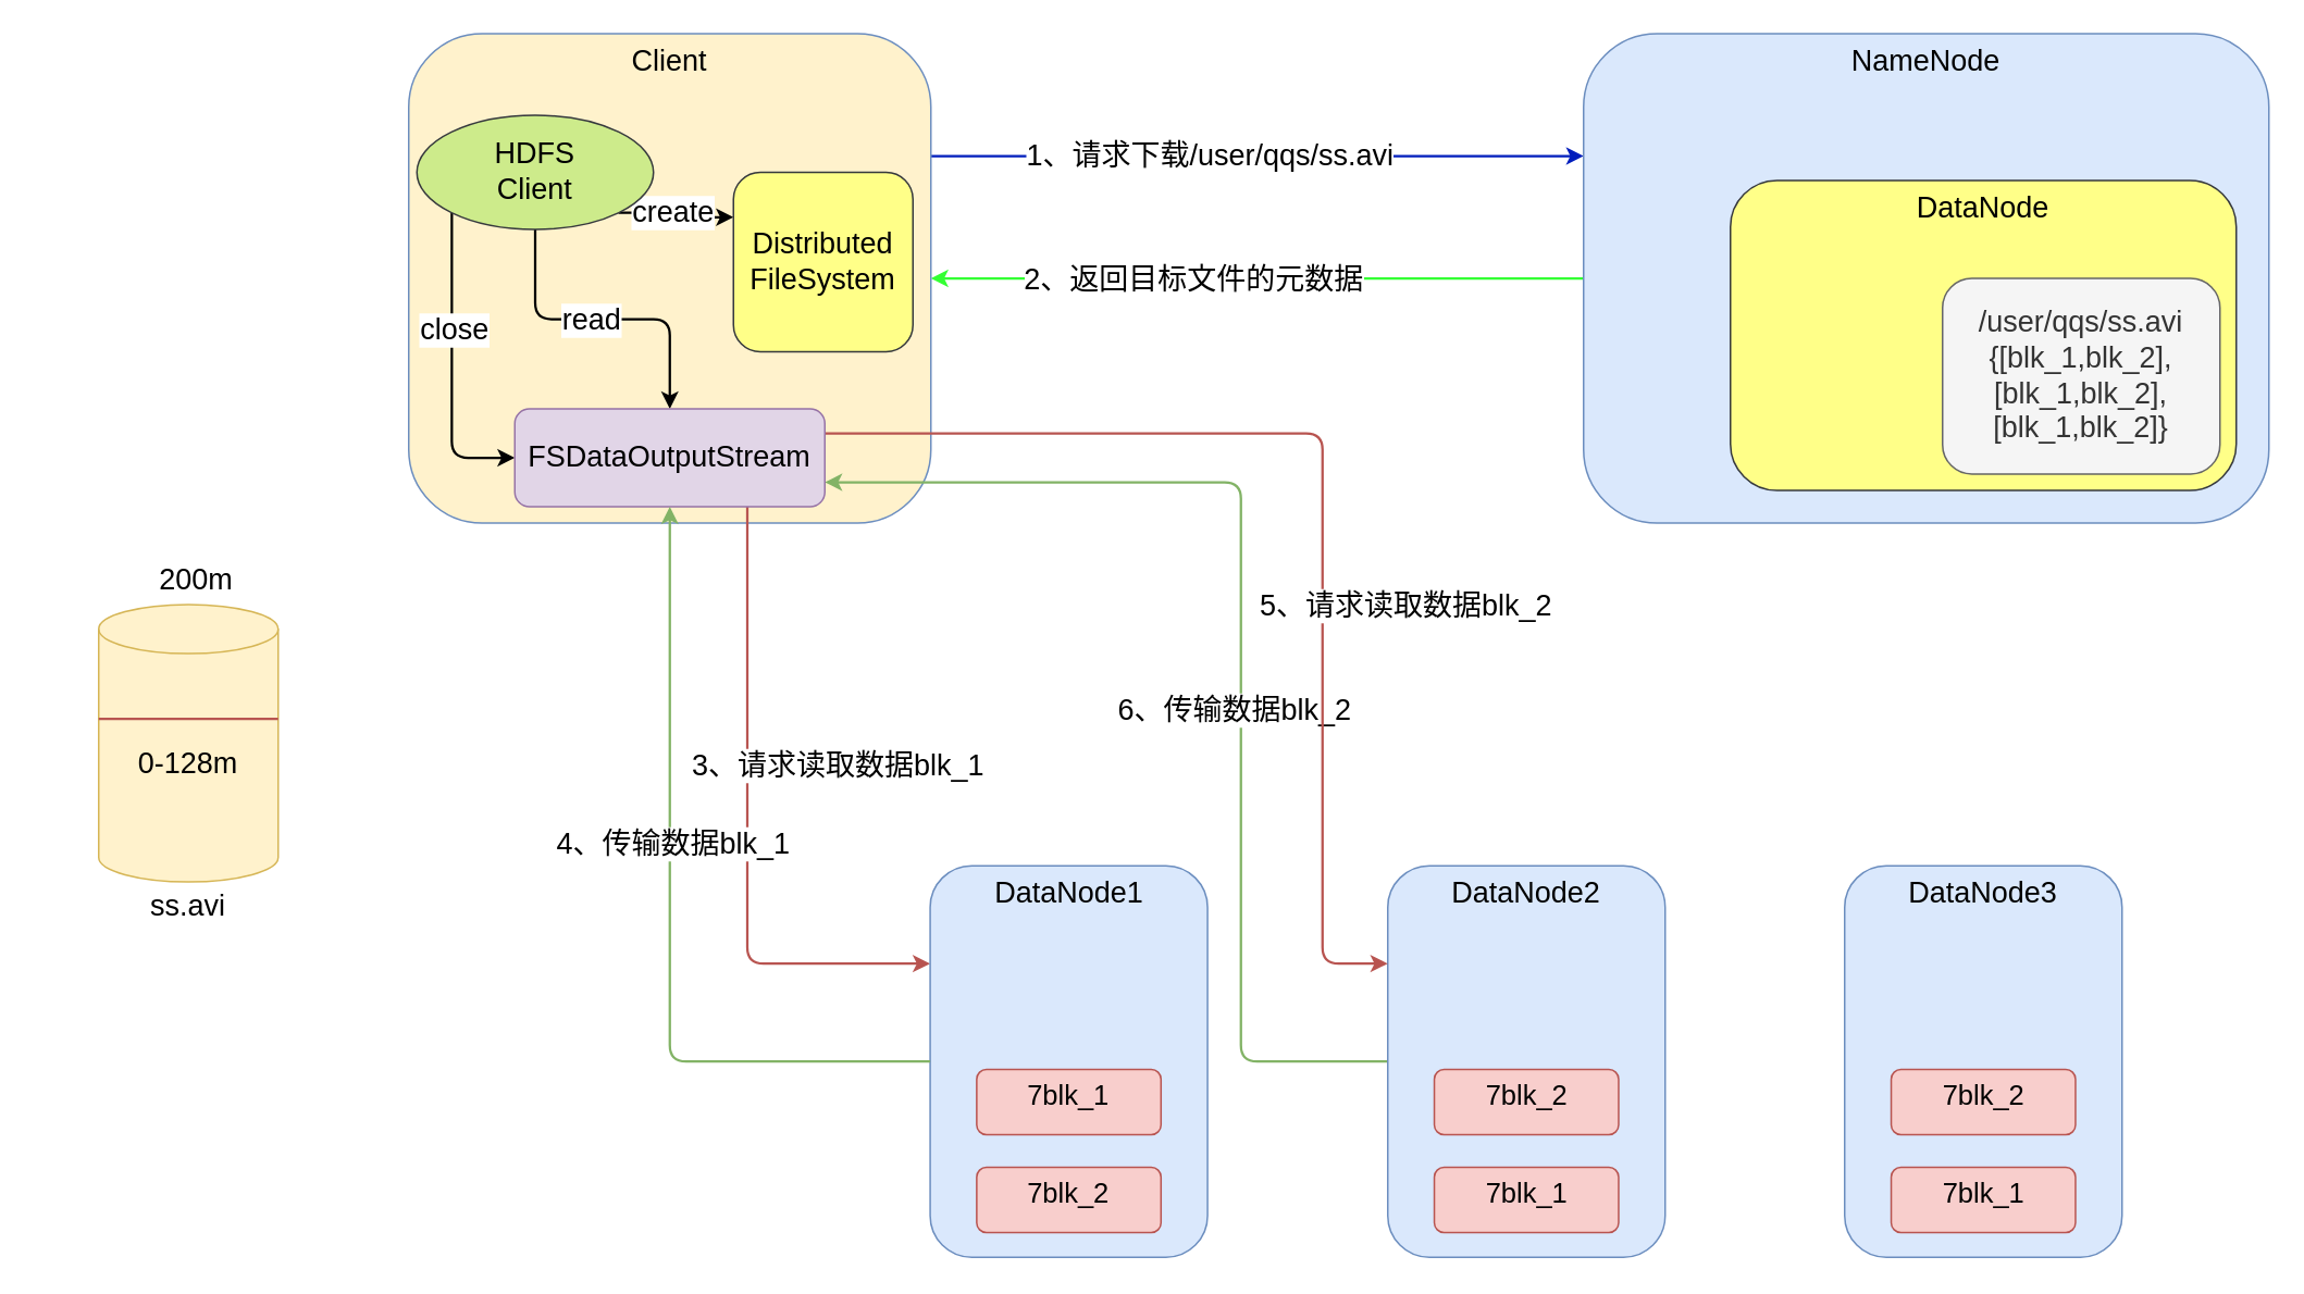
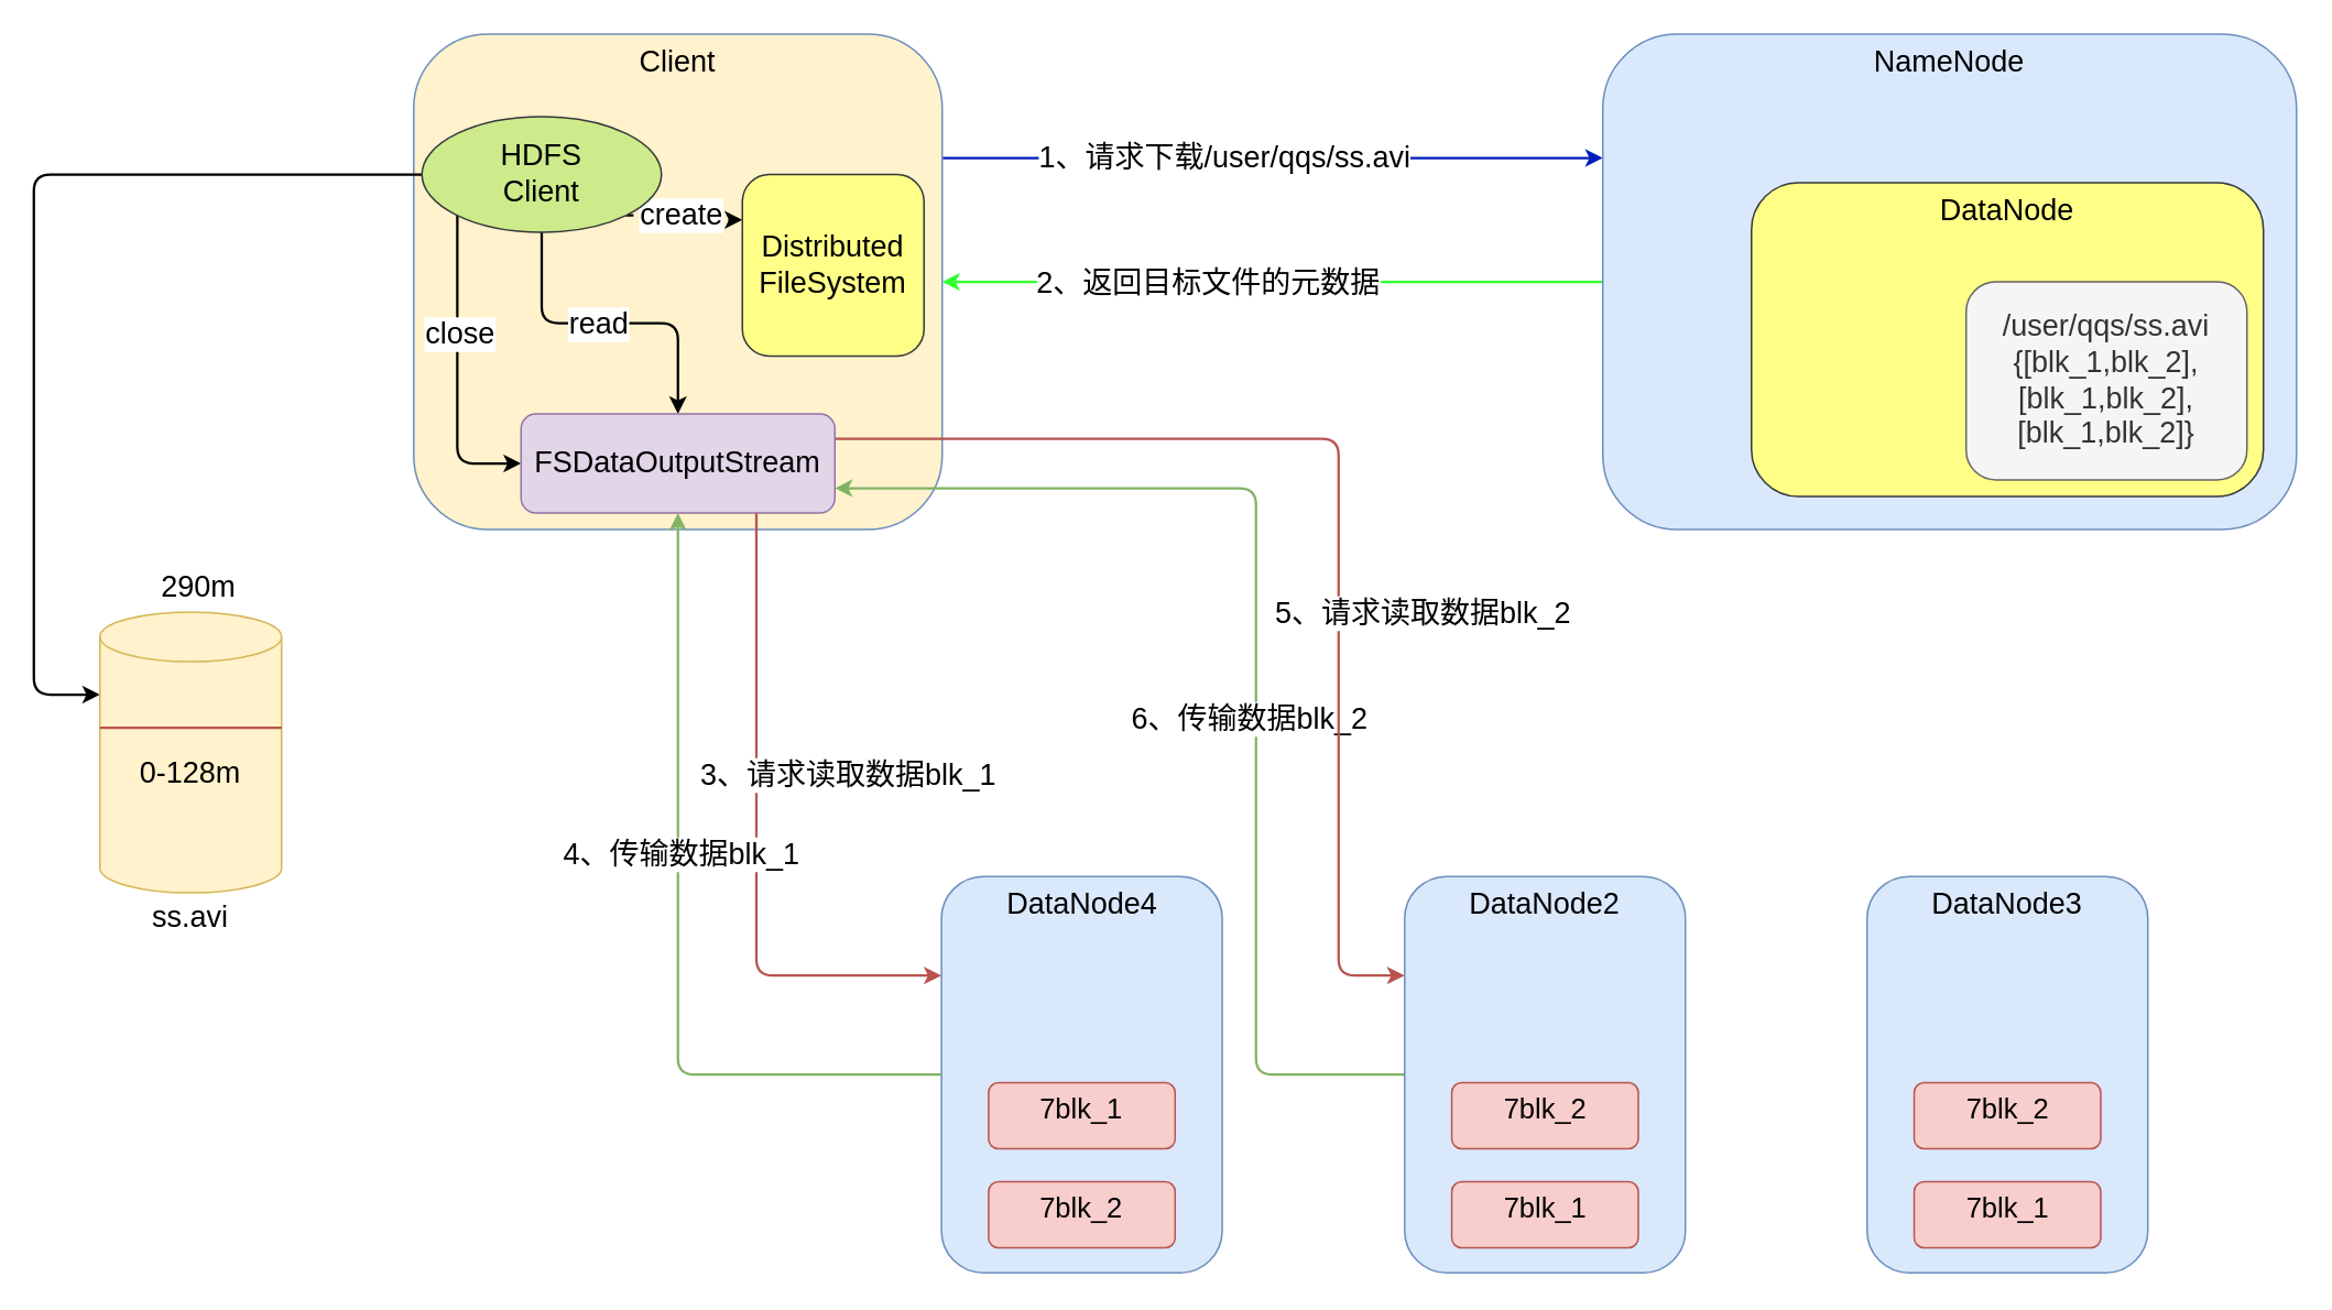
  <mxCell id="0" />
  <mxCell id="1" parent="0" />
  <mxCell id="2" style="edgeStyle=orthogonalEdgeStyle;rounded=0;orthogonalLoop=1;jettySize=auto;html=1;entryX=0;entryY=0.5;entryDx=0;entryDy=0;fontSize=18;startArrow=classic;startFill=1;endArrow=none;endFill=0;strokeColor=#33FF33;strokeWidth=1.5;" edge="1" parent="1" source="6" target="30"><mxGeometry relative="1" as="geometry" /></mxCell>
  <mxCell id="3" value="2、返回目标文件的元数据" style="edgeLabel;html=1;align=center;verticalAlign=middle;resizable=0;points=[];fontSize=18;" vertex="1" connectable="0" parent="2"><mxGeometry x="-0.305" y="-1" relative="1" as="geometry"><mxPoint x="21" y="-1" as="offset" /></mxGeometry></mxCell>
  <mxCell id="4" style="edgeStyle=orthogonalEdgeStyle;rounded=1;orthogonalLoop=1;jettySize=auto;html=1;exitX=1;exitY=0.25;exitDx=0;exitDy=0;entryX=0;entryY=0.25;entryDx=0;entryDy=0;fontSize=18;startArrow=none;startFill=0;endArrow=classic;endFill=1;strokeWidth=1.5;fillColor=#0050ef;strokeColor=#001DBC;" edge="1" parent="1" source="6" target="30"><mxGeometry relative="1" as="geometry" /></mxCell>
  <mxCell id="5" value="1、请求下载/user/qqs/ss.avi" style="edgeLabel;html=1;align=center;verticalAlign=middle;resizable=0;points=[];fontSize=18;" vertex="1" connectable="0" parent="4"><mxGeometry x="-0.148" y="-1" relative="1" as="geometry"><mxPoint y="-2" as="offset" /></mxGeometry></mxCell>
  <mxCell id="6" value="Client" style="rounded=1;whiteSpace=wrap;html=1;fillColor=#fff2cc;strokeColor=#6c8ebf;fontSize=18;align=center;verticalAlign=top;spacingLeft=0;spacingRight=0;" vertex="1" parent="1"><mxGeometry x="250" y="20" width="320" height="300" as="geometry" /></mxCell>
  <mxCell id="7" style="edgeStyle=orthogonalEdgeStyle;rounded=1;orthogonalLoop=1;jettySize=auto;html=1;exitX=0;exitY=0.25;exitDx=0;exitDy=0;entryX=0.75;entryY=1;entryDx=0;entryDy=0;strokeColor=#b85450;strokeWidth=1.5;fontSize=18;fontColor=none;startArrow=classic;startFill=1;endArrow=none;endFill=0;fillColor=#f8cecc;" edge="1" parent="1" source="9" target="28"><mxGeometry relative="1" as="geometry" /></mxCell>
  <mxCell id="8" value="3、请求读取数据blk_1" style="edgeLabel;html=1;align=center;verticalAlign=middle;resizable=0;points=[];fontSize=18;fontColor=none;" vertex="1" connectable="0" parent="7"><mxGeometry x="-0.04" y="-1" relative="1" as="geometry"><mxPoint x="54" y="-46" as="offset" /></mxGeometry></mxCell>
- <mxCell id="9" value="DataNode1" style="rounded=1;whiteSpace=wrap;html=1;fillColor=#dae8fc;strokeColor=#6c8ebf;fontSize=18;align=center;verticalAlign=top;spacingLeft=0;spacingRight=0;" vertex="1" parent="1"><mxGeometry x="569.55" y="530.11" width="170" height="240" as="geometry" /></mxCell>
+ <mxCell id="9" value="DataNode4" style="rounded=1;whiteSpace=wrap;html=1;fillColor=#dae8fc;strokeColor=#6c8ebf;fontSize=18;align=center;verticalAlign=top;spacingLeft=0;spacingRight=0;" vertex="1" parent="1"><mxGeometry x="569.55" y="530.11" width="170" height="240" as="geometry" /></mxCell>
  <mxCell id="10" style="edgeStyle=orthogonalEdgeStyle;rounded=1;orthogonalLoop=1;jettySize=auto;html=1;exitX=0;exitY=0.5;exitDx=0;exitDy=0;strokeColor=#82B366;strokeWidth=1.5;fontSize=18;startArrow=none;startFill=0;endArrow=classic;endFill=1;entryX=1;entryY=0.75;entryDx=0;entryDy=0;" edge="1" parent="1" source="12" target="28"><mxGeometry relative="1" as="geometry"><mxPoint x="730" y="330" as="targetPoint" /><Array as="points"><mxPoint x="760" y="650" /><mxPoint x="760" y="295" /></Array></mxGeometry></mxCell>
  <mxCell id="11" value="6、传输数据blk_2" style="edgeLabel;html=1;align=center;verticalAlign=middle;resizable=0;points=[];fontSize=18;" vertex="1" connectable="0" parent="10"><mxGeometry x="-0.122" y="5" relative="1" as="geometry"><mxPoint y="1" as="offset" /></mxGeometry></mxCell>
  <mxCell id="12" value="DataNode2" style="rounded=1;whiteSpace=wrap;html=1;fillColor=#dae8fc;strokeColor=#6c8ebf;fontSize=18;align=center;verticalAlign=top;spacingLeft=0;spacingRight=0;" vertex="1" parent="1"><mxGeometry x="850" y="530.11" width="170" height="240" as="geometry" /></mxCell>
  <mxCell id="13" value="DataNode3" style="rounded=1;whiteSpace=wrap;html=1;fillColor=#dae8fc;strokeColor=#6c8ebf;fontSize=18;align=center;verticalAlign=top;spacingLeft=0;spacingRight=0;" vertex="1" parent="1"><mxGeometry x="1130" y="530.11" width="170" height="240" as="geometry" /></mxCell>
+ <mxCell id="14" style="edgeStyle=orthogonalEdgeStyle;rounded=1;orthogonalLoop=1;jettySize=auto;html=1;exitX=0;exitY=0;exitDx=0;exitDy=50;exitPerimeter=0;entryX=0;entryY=0.5;entryDx=0;entryDy=0;strokeWidth=1.5;fontSize=18;endArrow=none;endFill=0;startArrow=classic;startFill=1;" edge="1" parent="1" source="15" target="24"><mxGeometry relative="1" as="geometry"><Array as="points"><mxPoint x="20" y="420" /><mxPoint x="20" y="105" /></Array></mxGeometry></mxCell>
  <mxCell id="15" value="0-128m" style="shape=cylinder3;whiteSpace=wrap;html=1;boundedLbl=1;backgroundOutline=1;size=15;fillColor=#fff2cc;strokeColor=#d6b656;fontSize=18;" vertex="1" parent="1"><mxGeometry x="60" y="370" width="110" height="170" as="geometry" /></mxCell>
  <mxCell id="16" value="" style="endArrow=none;html=1;rounded=0;fontSize=18;exitX=0;exitY=0;exitDx=0;exitDy=70;exitPerimeter=0;entryX=1;entryY=0;entryDx=0;entryDy=70;entryPerimeter=0;fillColor=#f8cecc;strokeColor=#b85450;strokeWidth=1.5;" edge="1" parent="1" source="15" target="15"><mxGeometry width="50" height="50" relative="1" as="geometry"><mxPoint x="310" y="440" as="sourcePoint" /><mxPoint x="360" y="390" as="targetPoint" /></mxGeometry></mxCell>
- <mxCell id="17" value="200m" style="text;html=1;strokeColor=none;fillColor=none;align=center;verticalAlign=middle;whiteSpace=wrap;rounded=0;fontSize=18;" vertex="1" parent="1"><mxGeometry x="90" y="340" width="60" height="30" as="geometry" /></mxCell>
- <mxCell id="18" style="edgeStyle=orthogonalEdgeStyle;rounded=1;orthogonalLoop=1;jettySize=auto;html=1;exitX=1;exitY=1;exitDx=0;exitDy=0;entryX=0;entryY=0.25;entryDx=0;entryDy=0;strokeWidth=1.5;fontSize=18;" edge="1" parent="1" source="24" target="25"><mxGeometry relative="1" as="geometry" /></mxCell>
+ <mxCell id="17" value="290m" style="text;html=1;strokeColor=none;fillColor=none;align=center;verticalAlign=middle;whiteSpace=wrap;rounded=0;fontSize=18;" vertex="1" parent="1"><mxGeometry x="90" y="340" width="60" height="30" as="geometry" /></mxCell>
+ <mxCell id="18" style="edgeStyle=orthogonalEdgeStyle;rounded=1;orthogonalLoop=1;jettySize=auto;html=1;exitX=1;exitY=1;exitDx=0;exitDy=0;entryX=0;entryY=0.25;entryDx=0;entryDy=0;strokeWidth=1.5;fontSize=18;dashed=1;" edge="1" parent="1" source="24" target="25"><mxGeometry relative="1" as="geometry" /></mxCell>
  <mxCell id="19" value="create" style="edgeLabel;html=1;align=center;verticalAlign=middle;resizable=0;points=[];fontSize=18;" vertex="1" connectable="0" parent="18"><mxGeometry x="-0.089" relative="1" as="geometry"><mxPoint as="offset" /></mxGeometry></mxCell>
  <mxCell id="20" style="edgeStyle=orthogonalEdgeStyle;rounded=1;orthogonalLoop=1;jettySize=auto;html=1;exitX=0.5;exitY=1;exitDx=0;exitDy=0;entryX=0.5;entryY=0;entryDx=0;entryDy=0;strokeWidth=1.5;fontSize=18;" edge="1" parent="1" source="24" target="28"><mxGeometry relative="1" as="geometry" /></mxCell>
  <mxCell id="21" value="read" style="edgeLabel;html=1;align=center;verticalAlign=middle;resizable=0;points=[];fontSize=18;" vertex="1" connectable="0" parent="20"><mxGeometry x="-0.084" relative="1" as="geometry"><mxPoint x="1" as="offset" /></mxGeometry></mxCell>
  <mxCell id="22" style="edgeStyle=orthogonalEdgeStyle;rounded=1;orthogonalLoop=1;jettySize=auto;html=1;exitX=0;exitY=1;exitDx=0;exitDy=0;entryX=0;entryY=0.5;entryDx=0;entryDy=0;strokeWidth=1.5;fontSize=18;" edge="1" parent="1" source="24" target="28"><mxGeometry relative="1" as="geometry"><Array as="points"><mxPoint x="276" y="280" /></Array></mxGeometry></mxCell>
  <mxCell id="23" value="close" style="edgeLabel;align=center;verticalAlign=middle;resizable=0;points=[];fontSize=18;html=1;labelBorderColor=none;" vertex="1" connectable="0" parent="22"><mxGeometry x="-0.429" y="1" relative="1" as="geometry"><mxPoint y="18" as="offset" /></mxGeometry></mxCell>
  <mxCell id="24" value="HDFS&lt;br&gt;Client" style="ellipse;whiteSpace=wrap;html=1;fontSize=18;container=0;fillColor=#cdeb8b;strokeColor=#36393d;" vertex="1" parent="1"><mxGeometry x="255" y="70" width="145" height="70" as="geometry" /></mxCell>
  <mxCell id="25" value="Distributed&lt;br style=&quot;font-size: 18px;&quot;&gt;&lt;div style=&quot;font-size: 18px;&quot;&gt;&lt;span style=&quot;background-color: initial; font-size: 18px;&quot;&gt;FileSystem&lt;/span&gt;&lt;/div&gt;" style="rounded=1;whiteSpace=wrap;html=1;fillColor=#ffff88;strokeColor=#36393d;fontSize=18;align=center;verticalAlign=middle;" vertex="1" parent="1"><mxGeometry x="449" y="105" width="110" height="110" as="geometry" /></mxCell>
  <mxCell id="26" style="edgeStyle=orthogonalEdgeStyle;rounded=1;orthogonalLoop=1;jettySize=auto;html=1;exitX=1;exitY=0.25;exitDx=0;exitDy=0;entryX=0;entryY=0.25;entryDx=0;entryDy=0;strokeColor=#B85450;strokeWidth=1.5;fontSize=18;startArrow=none;startFill=0;endArrow=classic;endFill=1;" edge="1" parent="1" source="28" target="12"><mxGeometry relative="1" as="geometry"><Array as="points"><mxPoint x="810" y="265" /><mxPoint x="810" y="590" /></Array></mxGeometry></mxCell>
  <mxCell id="27" value="5、请求读取数据blk_2" style="edgeLabel;html=1;align=center;verticalAlign=middle;resizable=0;points=[];fontSize=18;" vertex="1" connectable="0" parent="26"><mxGeometry x="0.358" y="-4" relative="1" as="geometry"><mxPoint x="54" y="-45" as="offset" /></mxGeometry></mxCell>
  <mxCell id="28" value="FSDataOutputStream" style="rounded=1;whiteSpace=wrap;html=1;fillColor=#e1d5e7;strokeColor=#9673a6;fontSize=18;align=center;verticalAlign=middle;" vertex="1" parent="1"><mxGeometry x="315" y="250" width="190" height="60" as="geometry" /></mxCell>
  <mxCell id="29" value="ss.avi" style="text;html=1;strokeColor=none;fillColor=none;align=center;verticalAlign=middle;whiteSpace=wrap;rounded=0;fontSize=18;" vertex="1" parent="1"><mxGeometry x="85" y="540" width="60" height="30" as="geometry" /></mxCell>
  <mxCell id="30" value="NameNode" style="rounded=1;whiteSpace=wrap;html=1;fillColor=#dae8fc;strokeColor=#6c8ebf;fontSize=18;align=center;verticalAlign=top;spacingLeft=0;spacingRight=0;" vertex="1" parent="1"><mxGeometry x="970" y="20" width="420" height="300" as="geometry" /></mxCell>
  <mxCell id="31" value="DataNode" style="rounded=1;whiteSpace=wrap;html=1;fillColor=#ffff88;strokeColor=#36393d;fontSize=18;align=center;verticalAlign=top;" vertex="1" parent="1"><mxGeometry x="1060" y="110" width="310" height="190" as="geometry" /></mxCell>
  <mxCell id="32" value="7blk_1" style="rounded=1;whiteSpace=wrap;html=1;fillColor=#f8cecc;strokeColor=#b85450;fontSize=17;align=center;verticalAlign=top;" vertex="1" parent="1"><mxGeometry x="598.08" y="655" width="112.95" height="40" as="geometry" /></mxCell>
  <mxCell id="33" value="7blk_2" style="rounded=1;whiteSpace=wrap;html=1;fillColor=#f8cecc;strokeColor=#b85450;fontSize=17;align=center;verticalAlign=top;" vertex="1" parent="1"><mxGeometry x="598.08" y="715" width="112.95" height="40" as="geometry" /></mxCell>
  <mxCell id="34" value="7blk_2" style="rounded=1;whiteSpace=wrap;html=1;fillColor=#f8cecc;strokeColor=#b85450;fontSize=17;align=center;verticalAlign=top;" vertex="1" parent="1"><mxGeometry x="878.53" y="655" width="112.95" height="40" as="geometry" /></mxCell>
  <mxCell id="35" value="7blk_1" style="rounded=1;whiteSpace=wrap;html=1;fillColor=#f8cecc;strokeColor=#b85450;fontSize=17;align=center;verticalAlign=top;" vertex="1" parent="1"><mxGeometry x="878.53" y="715" width="112.95" height="40" as="geometry" /></mxCell>
  <mxCell id="36" value="7blk_2" style="rounded=1;whiteSpace=wrap;html=1;fillColor=#f8cecc;strokeColor=#b85450;fontSize=17;align=center;verticalAlign=top;" vertex="1" parent="1"><mxGeometry x="1158.53" y="655" width="112.95" height="40" as="geometry" /></mxCell>
  <mxCell id="37" value="7blk_1" style="rounded=1;whiteSpace=wrap;html=1;fillColor=#f8cecc;strokeColor=#b85450;fontSize=17;align=center;verticalAlign=top;" vertex="1" parent="1"><mxGeometry x="1158.53" y="715" width="112.95" height="40" as="geometry" /></mxCell>
  <mxCell id="38" value="/user/qqs/ss.avi&lt;br style=&quot;font-size: 18px;&quot;&gt;{[blk_1,blk_2],&lt;br style=&quot;font-size: 18px;&quot;&gt;[blk_1,blk_2],&lt;br style=&quot;font-size: 18px;&quot;&gt;[blk_1,blk_2]}" style="rounded=1;whiteSpace=wrap;html=1;fontSize=18;align=center;verticalAlign=middle;labelBackgroundColor=none;fillColor=#f5f5f5;strokeColor=#666666;fontColor=#333333;" vertex="1" parent="1"><mxGeometry x="1190" y="170" width="170" height="120" as="geometry" /></mxCell>
  <mxCell id="39" style="edgeStyle=orthogonalEdgeStyle;rounded=1;orthogonalLoop=1;jettySize=auto;html=1;exitX=0.5;exitY=1;exitDx=0;exitDy=0;strokeColor=#82b366;strokeWidth=1.5;fontSize=18;fontColor=none;startArrow=classic;startFill=1;endArrow=none;endFill=0;entryX=0;entryY=0.5;entryDx=0;entryDy=0;fillColor=#d5e8d4;" edge="1" parent="1" source="28" target="9"><mxGeometry relative="1" as="geometry"><mxPoint x="330" y="590" as="targetPoint" /><Array as="points"><mxPoint x="410" y="650" /></Array></mxGeometry></mxCell>
  <mxCell id="40" value="4、传输数据blk_1" style="edgeLabel;html=1;align=center;verticalAlign=middle;resizable=0;points=[];fontSize=18;fontColor=none;" vertex="1" connectable="0" parent="39"><mxGeometry x="-0.39" y="1" relative="1" as="geometry"><mxPoint y="54" as="offset" /></mxGeometry></mxCell>
